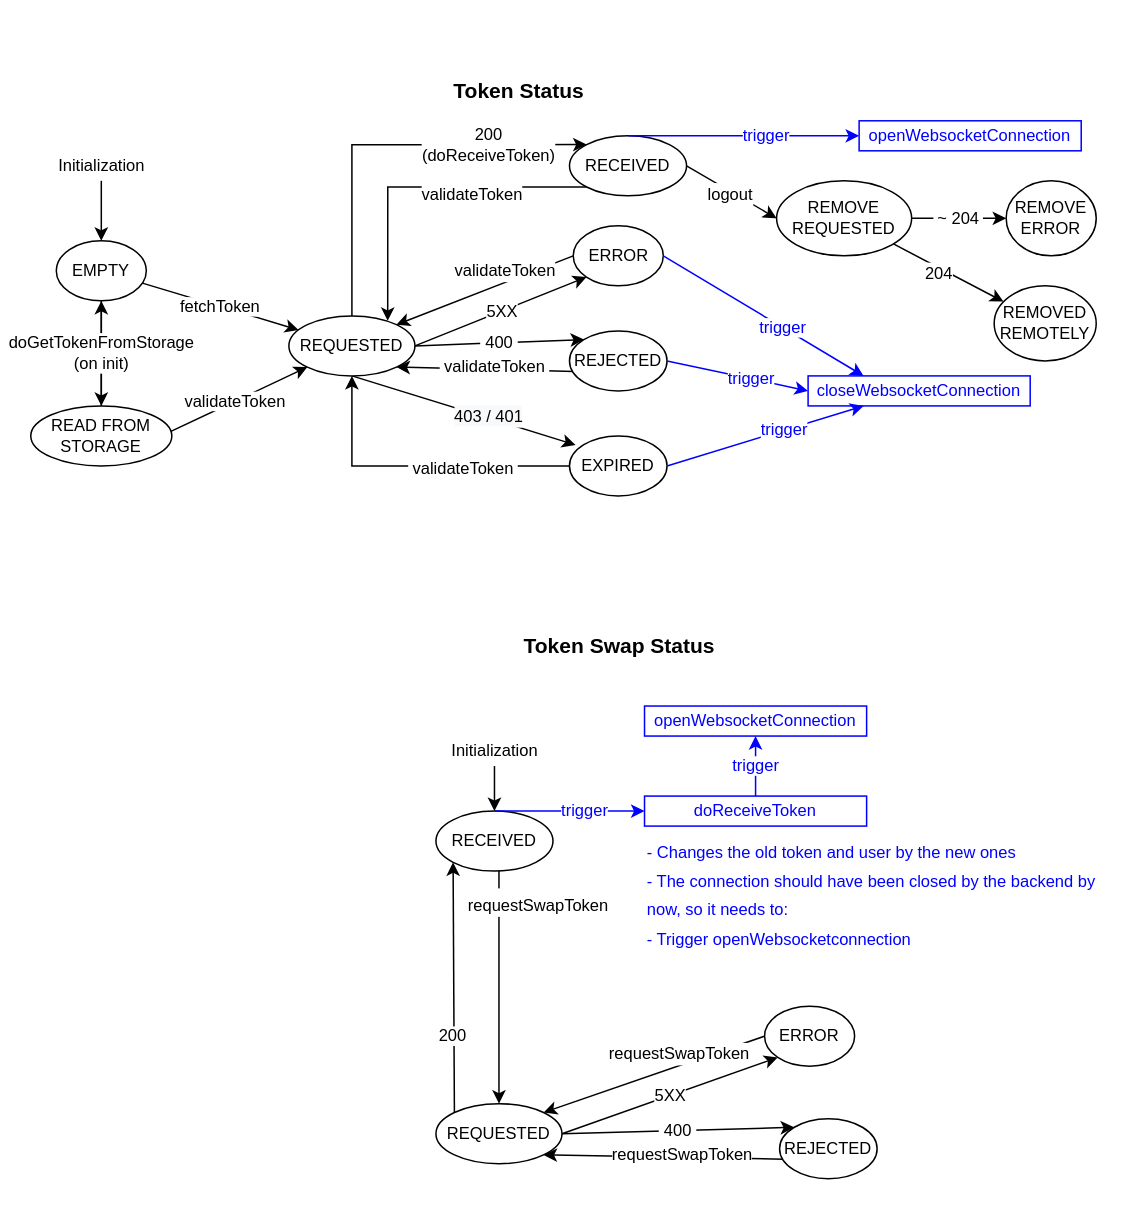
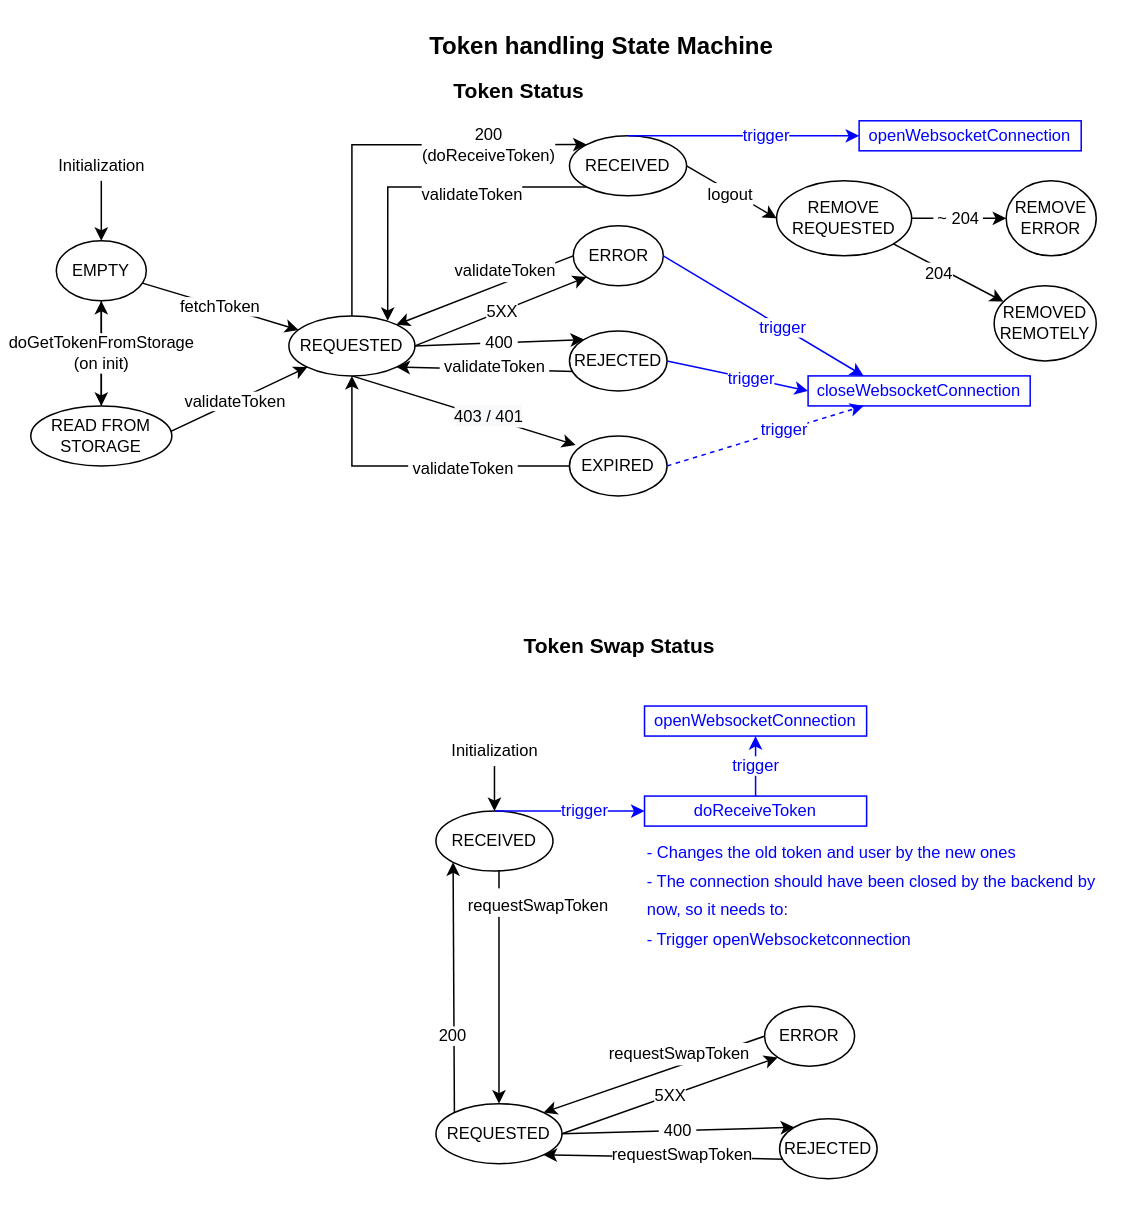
  <mxCell id="0" />
  <mxCell id="1" parent="0" />
+ <mxCell id="2" value="&lt;font style=&quot;font-size: 16px;&quot;&gt;Token handling State Machine&lt;br style=&quot;font-size: 16px;&quot;&gt;&lt;/font&gt;" style="text;html=1;align=center;verticalAlign=middle;resizable=0;points=[];autosize=1;fontSize=16;fontStyle=1" parent="1" vertex="1"><mxGeometry x="280" y="20" width="240" height="20" as="geometry" /></mxCell>
  <mxCell id="3" value="&lt;font color=&quot;#000000&quot;&gt;fetchToken&lt;/font&gt;" style="rounded=0;orthogonalLoop=1;jettySize=auto;html=1;strokeColor=#000000;fontSize=11;fontColor=#0000FF;" parent="1" source="4" target="13" edge="1"><mxGeometry relative="1" as="geometry" /></mxCell>
  <mxCell id="4" value="&lt;font color=&quot;#000000&quot;&gt;EMPTY&lt;/font&gt;" style="ellipse;whiteSpace=wrap;html=1;strokeColor=#000000;fontSize=11;fontColor=#0000FF;fontStyle=0" parent="1" vertex="1"><mxGeometry x="37" y="160" width="60" height="40" as="geometry" /></mxCell>
  <mxCell id="5" value="validateToken" style="rounded=0;orthogonalLoop=1;jettySize=auto;html=1;entryX=0;entryY=1;entryDx=0;entryDy=0;" parent="1" target="13" edge="1"><mxGeometry relative="1" as="geometry"><mxPoint x="107" y="290" as="sourcePoint" /></mxGeometry></mxCell>
  <mxCell id="6" value="" style="edgeStyle=none;rounded=0;orthogonalLoop=1;jettySize=auto;html=1;" parent="1" source="7" target="4" edge="1"><mxGeometry relative="1" as="geometry" /></mxCell>
  <mxCell id="7" value="&lt;font color=&quot;#000000&quot;&gt;READ FROM STORAGE&lt;/font&gt;" style="ellipse;whiteSpace=wrap;html=1;strokeColor=#000000;fontSize=11;fontColor=#0000FF;" parent="1" vertex="1"><mxGeometry x="20" y="270" width="94" height="40" as="geometry" /></mxCell>
  <mxCell id="8" value="200&lt;br&gt;(doReceiveToken)" style="rounded=0;orthogonalLoop=1;jettySize=auto;html=1;entryX=0;entryY=0;entryDx=0;entryDy=0;elbow=vertical;exitX=0.5;exitY=0;exitDx=0;exitDy=0;" parent="1" source="13" target="18" edge="1"><mxGeometry x="0.517" relative="1" as="geometry"><mxPoint x="350" y="180" as="targetPoint" /><Array as="points"><mxPoint x="234" y="96" /></Array><mxPoint as="offset" /></mxGeometry></mxCell>
  <mxCell id="9" value="5XX" style="rounded=0;orthogonalLoop=1;jettySize=auto;html=1;exitX=1;exitY=0.5;exitDx=0;exitDy=0;entryX=0;entryY=1;entryDx=0;entryDy=0;" parent="1" source="13" target="21" edge="1"><mxGeometry relative="1" as="geometry" /></mxCell>
  <mxCell id="10" value="&amp;nbsp;400&amp;nbsp;" style="rounded=0;orthogonalLoop=1;jettySize=auto;html=1;exitX=1;exitY=0.5;exitDx=0;exitDy=0;entryX=0;entryY=0;entryDx=0;entryDy=0;" parent="1" source="13" target="25" edge="1"><mxGeometry relative="1" as="geometry" /></mxCell>
  <mxCell id="11" style="edgeStyle=none;rounded=0;orthogonalLoop=1;jettySize=auto;html=1;exitX=0.5;exitY=1;exitDx=0;exitDy=0;entryX=0.062;entryY=0.15;entryDx=0;entryDy=0;entryPerimeter=0;" parent="1" source="13" target="33" edge="1"><mxGeometry relative="1" as="geometry" /></mxCell>
  <mxCell id="12" value="&lt;span style=&quot;background-color: rgb(248 , 249 , 250)&quot;&gt;&lt;font style=&quot;font-size: 11px&quot;&gt;403 / 401&lt;/font&gt;&lt;/span&gt;" style="text;html=1;align=center;verticalAlign=middle;resizable=0;points=[];labelBackgroundColor=#ffffff;" parent="11" vertex="1" connectable="0"><mxGeometry x="0.21" y="1" relative="1" as="geometry"><mxPoint as="offset" /></mxGeometry></mxCell>
  <mxCell id="13" value="&lt;font color=&quot;#000000&quot;&gt;REQUESTED&lt;/font&gt;" style="ellipse;whiteSpace=wrap;html=1;strokeColor=#000000;fontSize=11;fontColor=#0000FF;" parent="1" vertex="1"><mxGeometry x="192" y="210" width="84" height="40" as="geometry" /></mxCell>
  <mxCell id="14" style="rounded=0;orthogonalLoop=1;jettySize=auto;html=1;exitX=1;exitY=0.5;exitDx=0;exitDy=0;entryX=0;entryY=0.5;entryDx=0;entryDy=0;" parent="1" source="18" target="30" edge="1"><mxGeometry relative="1" as="geometry" /></mxCell>
  <mxCell id="15" value="&lt;font style=&quot;font-size: 11px&quot;&gt;logout&lt;/font&gt;" style="text;html=1;align=center;verticalAlign=middle;resizable=0;points=[];labelBackgroundColor=#ffffff;" parent="14" vertex="1" connectable="0"><mxGeometry x="-0.024" y="-2" relative="1" as="geometry"><mxPoint as="offset" /></mxGeometry></mxCell>
  <mxCell id="16" style="edgeStyle=orthogonalEdgeStyle;rounded=0;orthogonalLoop=1;jettySize=auto;html=1;exitX=0;exitY=1;exitDx=0;exitDy=0;entryX=0.784;entryY=0.083;entryDx=0;entryDy=0;entryPerimeter=0;fontSize=16;" edge="1" parent="1" source="18" target="13"><mxGeometry relative="1" as="geometry" /></mxCell>
  <mxCell id="17" value="&lt;span style=&quot;font-size: 11px&quot;&gt;validateToken&lt;/span&gt;" style="edgeLabel;html=1;align=center;verticalAlign=middle;resizable=0;points=[];fontSize=16;" vertex="1" connectable="0" parent="16"><mxGeometry x="-0.305" y="2" relative="1" as="geometry"><mxPoint as="offset" /></mxGeometry></mxCell>
  <mxCell id="18" value="&lt;font color=&quot;#000000&quot;&gt;RECEIVED&lt;/font&gt;" style="ellipse;whiteSpace=wrap;html=1;strokeColor=#000000;fontSize=11;fontColor=#0000FF;" parent="1" vertex="1"><mxGeometry x="379" y="90" width="78" height="40" as="geometry" /></mxCell>
  <mxCell id="19" style="rounded=0;orthogonalLoop=1;jettySize=auto;html=1;exitX=0;exitY=0.5;exitDx=0;exitDy=0;entryX=1;entryY=0;entryDx=0;entryDy=0;" parent="1" source="21" target="13" edge="1"><mxGeometry relative="1" as="geometry"><mxPoint x="270" y="230" as="targetPoint" /></mxGeometry></mxCell>
  <mxCell id="20" value="&lt;font style=&quot;font-size: 11px&quot;&gt;validateToken&lt;/font&gt;" style="text;html=1;align=center;verticalAlign=middle;resizable=0;points=[];labelBackgroundColor=#ffffff;" parent="19" vertex="1" connectable="0"><mxGeometry x="-0.193" relative="1" as="geometry"><mxPoint x="1.73" y="-8.64" as="offset" /></mxGeometry></mxCell>
  <mxCell id="21" value="&lt;font color=&quot;#000000&quot;&gt;ERROR&lt;/font&gt;" style="ellipse;whiteSpace=wrap;html=1;strokeColor=#000000;fontSize=11;fontColor=#0000FF;" parent="1" vertex="1"><mxGeometry x="381.5" y="150" width="60" height="40" as="geometry" /></mxCell>
  <mxCell id="22" value="&lt;font color=&quot;#000000&quot;&gt;doGetTokenFromStorage&lt;br&gt;(on init)&lt;br&gt;&lt;/font&gt;" style="endArrow=classic;html=1;strokeColor=#000000;fontSize=11;fontColor=#0000FF;exitX=0.5;exitY=1;exitDx=0;exitDy=0;entryX=0.5;entryY=0;entryDx=0;entryDy=0;" parent="1" source="4" edge="1"><mxGeometry width="50" height="50" relative="1" as="geometry"><mxPoint x="127" y="240" as="sourcePoint" /><mxPoint x="67" y="270" as="targetPoint" /></mxGeometry></mxCell>
  <mxCell id="23" style="edgeStyle=none;rounded=0;orthogonalLoop=1;jettySize=auto;html=1;exitX=0.046;exitY=0.675;exitDx=0;exitDy=0;entryX=1;entryY=1;entryDx=0;entryDy=0;exitPerimeter=0;" parent="1" source="25" target="13" edge="1"><mxGeometry relative="1" as="geometry" /></mxCell>
  <mxCell id="24" value="&lt;font style=&quot;font-size: 11px&quot;&gt;&amp;nbsp;validateToken&amp;nbsp;&lt;/font&gt;" style="text;html=1;align=center;verticalAlign=middle;resizable=0;points=[];labelBackgroundColor=#ffffff;" parent="23" vertex="1" connectable="0"><mxGeometry x="-0.273" y="-3" relative="1" as="geometry"><mxPoint x="-10.64" y="0.71" as="offset" /></mxGeometry></mxCell>
  <mxCell id="25" value="&lt;font color=&quot;#000000&quot;&gt;REJECTED&lt;/font&gt;" style="ellipse;whiteSpace=wrap;html=1;strokeColor=#000000;fontSize=11;fontColor=#0000FF;" parent="1" vertex="1"><mxGeometry x="379" y="220" width="65" height="40" as="geometry" /></mxCell>
  <mxCell id="26" style="rounded=0;orthogonalLoop=1;jettySize=auto;html=1;" parent="1" source="30" target="35" edge="1"><mxGeometry relative="1" as="geometry" /></mxCell>
  <mxCell id="27" value="&lt;font style=&quot;font-size: 11px&quot;&gt;204&lt;/font&gt;" style="text;html=1;align=center;verticalAlign=middle;resizable=0;points=[];labelBackgroundColor=#ffffff;" parent="26" vertex="1" connectable="0"><mxGeometry x="-0.151" y="-4" relative="1" as="geometry"><mxPoint as="offset" /></mxGeometry></mxCell>
  <mxCell id="28" style="edgeStyle=none;rounded=0;orthogonalLoop=1;jettySize=auto;html=1;exitX=1;exitY=0.5;exitDx=0;exitDy=0;entryX=0;entryY=0.5;entryDx=0;entryDy=0;" parent="1" source="30" target="34" edge="1"><mxGeometry relative="1" as="geometry" /></mxCell>
  <mxCell id="29" value="&lt;font style=&quot;font-size: 11px&quot;&gt;&amp;nbsp;~ 204&amp;nbsp;&lt;/font&gt;" style="text;html=1;align=center;verticalAlign=middle;resizable=0;points=[];labelBackgroundColor=#ffffff;" parent="28" vertex="1" connectable="0"><mxGeometry x="-0.053" y="1" relative="1" as="geometry"><mxPoint as="offset" /></mxGeometry></mxCell>
  <mxCell id="30" value="&lt;font color=&quot;#000000&quot;&gt;REMOVE REQUESTED&lt;/font&gt;" style="ellipse;whiteSpace=wrap;html=1;strokeColor=#000000;fontSize=11;fontColor=#0000FF;" parent="1" vertex="1"><mxGeometry x="517" y="120" width="90" height="50" as="geometry" /></mxCell>
  <mxCell id="31" style="edgeStyle=orthogonalEdgeStyle;rounded=0;orthogonalLoop=1;jettySize=auto;html=1;exitX=0;exitY=0.5;exitDx=0;exitDy=0;entryX=0.5;entryY=1;entryDx=0;entryDy=0;" parent="1" source="33" target="13" edge="1"><mxGeometry relative="1" as="geometry" /></mxCell>
  <mxCell id="32" value="&lt;font style=&quot;font-size: 11px&quot;&gt;&amp;nbsp;validateToken&amp;nbsp;&lt;/font&gt;" style="text;html=1;align=center;verticalAlign=middle;resizable=0;points=[];labelBackgroundColor=#ffffff;" parent="31" vertex="1" connectable="0"><mxGeometry x="-0.298" y="1" relative="1" as="geometry"><mxPoint as="offset" /></mxGeometry></mxCell>
  <mxCell id="33" value="&lt;font color=&quot;#000000&quot;&gt;EXPIRED&lt;/font&gt;" style="ellipse;whiteSpace=wrap;html=1;strokeColor=#000000;fontSize=11;fontColor=#0000FF;" parent="1" vertex="1"><mxGeometry x="379" y="290" width="65" height="40" as="geometry" /></mxCell>
  <mxCell id="34" value="&lt;font color=&quot;#000000&quot;&gt;REMOVE ERROR&lt;/font&gt;" style="ellipse;whiteSpace=wrap;html=1;strokeColor=#000000;fontSize=11;fontColor=#0000FF;" parent="1" vertex="1"><mxGeometry x="670" y="120" width="60" height="50" as="geometry" /></mxCell>
  <mxCell id="35" value="&lt;font color=&quot;#000000&quot;&gt;REMOVED REMOTELY&lt;/font&gt;" style="ellipse;whiteSpace=wrap;html=1;strokeColor=#000000;fontSize=11;fontColor=#0000FF;" parent="1" vertex="1"><mxGeometry x="662" y="190" width="68" height="50" as="geometry" /></mxCell>
  <mxCell id="36" value="&lt;font color=&quot;#0000ff&quot;&gt;trigger&lt;/font&gt;" style="rounded=0;orthogonalLoop=1;jettySize=auto;html=1;exitX=0.5;exitY=0;exitDx=0;exitDy=0;fontSize=11;strokeColor=#0000FF;" parent="1" source="18" target="37" edge="1"><mxGeometry x="0.195" relative="1" as="geometry"><mxPoint x="443.997" y="69.998" as="sourcePoint" /><mxPoint as="offset" /></mxGeometry></mxCell>
  <mxCell id="37" value="&lt;span style=&quot;white-space: nowrap ; background-color: rgb(255 , 255 , 255)&quot;&gt;&lt;font color=&quot;#0000ff&quot;&gt;openWebsocketConnection&lt;/font&gt;&lt;/span&gt;" style="rounded=0;whiteSpace=wrap;html=1;fontSize=11;strokeColor=#0000FF;" parent="1" vertex="1"><mxGeometry x="572" y="80" width="148" height="20" as="geometry" /></mxCell>
  <mxCell id="38" value="&lt;font color=&quot;#0000ff&quot;&gt;trigger&lt;/font&gt;" style="rounded=0;orthogonalLoop=1;jettySize=auto;html=1;fontSize=11;strokeColor=#0000FF;entryX=0;entryY=0.5;entryDx=0;entryDy=0;exitX=1;exitY=0.5;exitDx=0;exitDy=0;" parent="1" source="25" target="39" edge="1"><mxGeometry x="0.195" relative="1" as="geometry"><mxPoint x="450" y="240" as="sourcePoint" /><mxPoint as="offset" /></mxGeometry></mxCell>
  <mxCell id="39" value="&lt;span style=&quot;white-space: nowrap ; background-color: rgb(255 , 255 , 255)&quot;&gt;&lt;font color=&quot;#0000ff&quot;&gt;closeWebsocketConnection&lt;/font&gt;&lt;/span&gt;" style="rounded=0;whiteSpace=wrap;html=1;fontSize=11;strokeColor=#0000FF;" parent="1" vertex="1"><mxGeometry x="538" y="250" width="148" height="20" as="geometry" /></mxCell>
  <mxCell id="40" value="&lt;font color=&quot;#0000ff&quot;&gt;trigger&lt;/font&gt;" style="rounded=0;orthogonalLoop=1;jettySize=auto;html=1;fontSize=11;strokeColor=#0000FF;entryX=0.25;entryY=0;entryDx=0;entryDy=0;exitX=1;exitY=0.5;exitDx=0;exitDy=0;" parent="1" source="21" target="39" edge="1"><mxGeometry x="0.195" relative="1" as="geometry"><mxPoint x="460" y="250" as="sourcePoint" /><mxPoint as="offset" /><mxPoint x="548" y="270" as="targetPoint" /></mxGeometry></mxCell>
- <mxCell id="41" value="&lt;font color=&quot;#0000ff&quot;&gt;trigger&lt;/font&gt;" style="rounded=0;orthogonalLoop=1;jettySize=auto;html=1;fontSize=11;strokeColor=#0000FF;entryX=0.25;entryY=1;entryDx=0;entryDy=0;exitX=1;exitY=0.5;exitDx=0;exitDy=0;" parent="1" source="33" target="39" edge="1"><mxGeometry x="0.195" relative="1" as="geometry"><mxPoint x="470" y="260" as="sourcePoint" /><mxPoint as="offset" /><mxPoint x="558" y="280" as="targetPoint" /></mxGeometry></mxCell>
+ <mxCell id="41" value="&lt;font color=&quot;#0000ff&quot;&gt;trigger&lt;/font&gt;" style="rounded=0;orthogonalLoop=1;jettySize=auto;html=1;fontSize=11;strokeColor=#0000FF;entryX=0.25;entryY=1;entryDx=0;entryDy=0;exitX=1;exitY=0.5;exitDx=0;exitDy=0;dashed=1;" parent="1" source="33" target="39" edge="1"><mxGeometry x="0.195" relative="1" as="geometry"><mxPoint x="470" y="260" as="sourcePoint" /><mxPoint as="offset" /><mxPoint x="558" y="280" as="targetPoint" /></mxGeometry></mxCell>
  <mxCell id="42" value="&lt;font style=&quot;font-size: 14px&quot;&gt;Token Swap Status&lt;/font&gt;" style="text;html=1;align=center;verticalAlign=middle;resizable=0;points=[];autosize=1;fontSize=11;fontStyle=1" vertex="1" parent="1"><mxGeometry x="341.5" y="420" width="140" height="20" as="geometry" /></mxCell>
  <mxCell id="43" value="200" style="rounded=0;orthogonalLoop=1;jettySize=auto;html=1;entryX=0;entryY=1;entryDx=0;entryDy=0;elbow=vertical;exitX=0;exitY=0;exitDx=0;exitDy=0;" edge="1" parent="1" source="46" target="49"><mxGeometry x="-0.39" y="1" relative="1" as="geometry"><mxPoint x="261" y="630" as="targetPoint" /><Array as="points" /><mxPoint as="offset" /></mxGeometry></mxCell>
  <mxCell id="44" value="5XX" style="rounded=0;orthogonalLoop=1;jettySize=auto;html=1;exitX=1;exitY=0.5;exitDx=0;exitDy=0;entryX=0;entryY=1;entryDx=0;entryDy=0;" edge="1" parent="1" source="46" target="52"><mxGeometry relative="1" as="geometry" /></mxCell>
  <mxCell id="45" value="&amp;nbsp;400&amp;nbsp;" style="rounded=0;orthogonalLoop=1;jettySize=auto;html=1;exitX=1;exitY=0.5;exitDx=0;exitDy=0;entryX=0;entryY=0;entryDx=0;entryDy=0;" edge="1" parent="1" source="46" target="55"><mxGeometry relative="1" as="geometry" /></mxCell>
  <mxCell id="46" value="&lt;font color=&quot;#000000&quot;&gt;REQUESTED&lt;/font&gt;" style="ellipse;whiteSpace=wrap;html=1;strokeColor=#000000;fontSize=11;fontColor=#0000FF;" vertex="1" parent="1"><mxGeometry x="290" y="735" width="84" height="40" as="geometry" /></mxCell>
  <mxCell id="47" style="edgeStyle=orthogonalEdgeStyle;rounded=0;orthogonalLoop=1;jettySize=auto;html=1;exitX=0.5;exitY=1;exitDx=0;exitDy=0;entryX=0.5;entryY=0;entryDx=0;entryDy=0;fontSize=16;" edge="1" parent="1" source="49" target="46"><mxGeometry relative="1" as="geometry"><Array as="points"><mxPoint x="329" y="560" /><mxPoint x="332" y="560" /></Array></mxGeometry></mxCell>
  <mxCell id="48" value="&lt;span style=&quot;font-size: 11px&quot;&gt;requestSwapToken&lt;/span&gt;" style="edgeLabel;html=1;align=center;verticalAlign=middle;resizable=0;points=[];fontSize=16;" vertex="1" connectable="0" parent="47"><mxGeometry x="-0.222" y="-2" relative="1" as="geometry"><mxPoint x="27" y="-13.67" as="offset" /></mxGeometry></mxCell>
  <mxCell id="49" value="&lt;font color=&quot;#000000&quot;&gt;RECEIVED&lt;/font&gt;" style="ellipse;whiteSpace=wrap;html=1;strokeColor=#000000;fontSize=11;fontColor=#0000FF;" vertex="1" parent="1"><mxGeometry x="290" y="540" width="78" height="40" as="geometry" /></mxCell>
  <mxCell id="50" style="rounded=0;orthogonalLoop=1;jettySize=auto;html=1;exitX=0;exitY=0.5;exitDx=0;exitDy=0;entryX=1;entryY=0;entryDx=0;entryDy=0;" edge="1" parent="1" source="52" target="46"><mxGeometry relative="1" as="geometry"><mxPoint x="368" y="755" as="targetPoint" /></mxGeometry></mxCell>
  <mxCell id="51" value="&lt;span style=&quot;font-size: 11px&quot;&gt;requestSwapToken&lt;/span&gt;" style="text;html=1;align=center;verticalAlign=middle;resizable=0;points=[];labelBackgroundColor=#ffffff;" vertex="1" connectable="0" parent="50"><mxGeometry x="-0.193" relative="1" as="geometry"><mxPoint x="1.73" y="-8.64" as="offset" /></mxGeometry></mxCell>
  <mxCell id="52" value="&lt;font color=&quot;#000000&quot;&gt;ERROR&lt;/font&gt;" style="ellipse;whiteSpace=wrap;html=1;strokeColor=#000000;fontSize=11;fontColor=#0000FF;" vertex="1" parent="1"><mxGeometry x="509" y="670" width="60" height="40" as="geometry" /></mxCell>
  <mxCell id="53" style="edgeStyle=none;rounded=0;orthogonalLoop=1;jettySize=auto;html=1;exitX=0.046;exitY=0.675;exitDx=0;exitDy=0;entryX=1;entryY=1;entryDx=0;entryDy=0;exitPerimeter=0;" edge="1" parent="1" source="55" target="46"><mxGeometry relative="1" as="geometry" /></mxCell>
  <mxCell id="54" value="&lt;span style=&quot;font-size: 11px&quot;&gt;requestSwapToken&lt;/span&gt;" style="text;html=1;align=center;verticalAlign=middle;resizable=0;points=[];labelBackgroundColor=#ffffff;" vertex="1" connectable="0" parent="53"><mxGeometry x="-0.273" y="-3" relative="1" as="geometry"><mxPoint x="-10.64" y="0.71" as="offset" /></mxGeometry></mxCell>
  <mxCell id="55" value="&lt;font color=&quot;#000000&quot;&gt;REJECTED&lt;/font&gt;" style="ellipse;whiteSpace=wrap;html=1;strokeColor=#000000;fontSize=11;fontColor=#0000FF;" vertex="1" parent="1"><mxGeometry x="519" y="745" width="65" height="40" as="geometry" /></mxCell>
  <mxCell id="56" value="&lt;font color=&quot;#0000ff&quot;&gt;trigger&lt;/font&gt;" style="rounded=0;orthogonalLoop=1;jettySize=auto;html=1;exitX=0.5;exitY=0;exitDx=0;exitDy=0;fontSize=11;strokeColor=#0000FF;" edge="1" parent="1" source="49" target="57"><mxGeometry x="0.195" relative="1" as="geometry"><mxPoint x="354.997" y="519.998" as="sourcePoint" /><mxPoint as="offset" /></mxGeometry></mxCell>
  <mxCell id="57" value="&lt;span style=&quot;white-space: nowrap ; background-color: rgb(255 , 255 , 255)&quot;&gt;&lt;font color=&quot;#0000ff&quot;&gt;doReceiveToken&lt;/font&gt;&lt;/span&gt;" style="rounded=0;whiteSpace=wrap;html=1;fontSize=11;strokeColor=#0000FF;" vertex="1" parent="1"><mxGeometry x="429" y="530" width="148" height="20" as="geometry" /></mxCell>
  <mxCell id="58" value="&lt;font style=&quot;font-size: 14px&quot;&gt;&lt;span&gt;&lt;b&gt;Token Status&lt;/b&gt;&lt;/span&gt;&lt;br&gt;&lt;/font&gt;" style="text;html=1;align=center;verticalAlign=middle;resizable=0;points=[];autosize=1;fontSize=11;fontStyle=0" vertex="1" parent="1"><mxGeometry x="295" y="50" width="100" height="20" as="geometry" /></mxCell>
  <mxCell id="59" value="Initialization" style="rounded=0;orthogonalLoop=1;jettySize=auto;html=1;entryX=0.5;entryY=0;entryDx=0;entryDy=0;" edge="1" parent="1" target="4"><mxGeometry x="-1" y="-10" relative="1" as="geometry"><mxPoint x="67" y="120" as="sourcePoint" /><mxPoint x="127.42" y="87.098" as="targetPoint" /><mxPoint x="10" y="-10" as="offset" /></mxGeometry></mxCell>
  <mxCell id="60" value="Initialization" style="rounded=0;orthogonalLoop=1;jettySize=auto;html=1;entryX=0.5;entryY=0;entryDx=0;entryDy=0;" edge="1" parent="1" target="49"><mxGeometry x="-1" y="-10" relative="1" as="geometry"><mxPoint x="329" y="510" as="sourcePoint" /><mxPoint x="132" y="480" as="targetPoint" /><mxPoint x="10" y="-10" as="offset" /></mxGeometry></mxCell>
  <mxCell id="61" value="&lt;font color=&quot;#0000ff&quot;&gt;trigger&lt;/font&gt;" style="rounded=0;orthogonalLoop=1;jettySize=auto;html=1;exitX=0.5;exitY=0;exitDx=0;exitDy=0;fontSize=11;strokeColor=#0000FF;" edge="1" parent="1" target="62" source="57"><mxGeometry relative="1" as="geometry"><mxPoint x="400" y="490" as="sourcePoint" /><mxPoint as="offset" /></mxGeometry></mxCell>
  <mxCell id="62" value="&lt;span style=&quot;white-space: nowrap ; background-color: rgb(255 , 255 , 255)&quot;&gt;&lt;font color=&quot;#0000ff&quot;&gt;openWebsocketConnection&lt;/font&gt;&lt;/span&gt;" style="rounded=0;whiteSpace=wrap;html=1;fontSize=11;strokeColor=#0000FF;" vertex="1" parent="1"><mxGeometry x="429" y="470" width="148" height="20" as="geometry" /></mxCell>
  <mxCell id="63" value="&lt;span style=&quot;color: rgb(0 , 0 , 255) ; font-family: &amp;#34;helvetica&amp;#34; ; font-size: 11px ; font-style: normal ; font-weight: 400 ; letter-spacing: normal ; text-align: center ; text-indent: 0px ; text-transform: none ; word-spacing: 0px ; background-color: rgb(255 , 255 , 255) ; float: none ; display: inline&quot;&gt;- Changes the old token and user by the new ones&lt;br&gt;- The connection should have been closed by the backend by now, so it needs to:&lt;br&gt;- Trigger openWebsocketconnection&lt;br&gt;&lt;/span&gt;" style="text;whiteSpace=wrap;html=1;fontSize=16;" vertex="1" parent="1"><mxGeometry x="429" y="550" width="310" height="110" as="geometry" /></mxCell>
